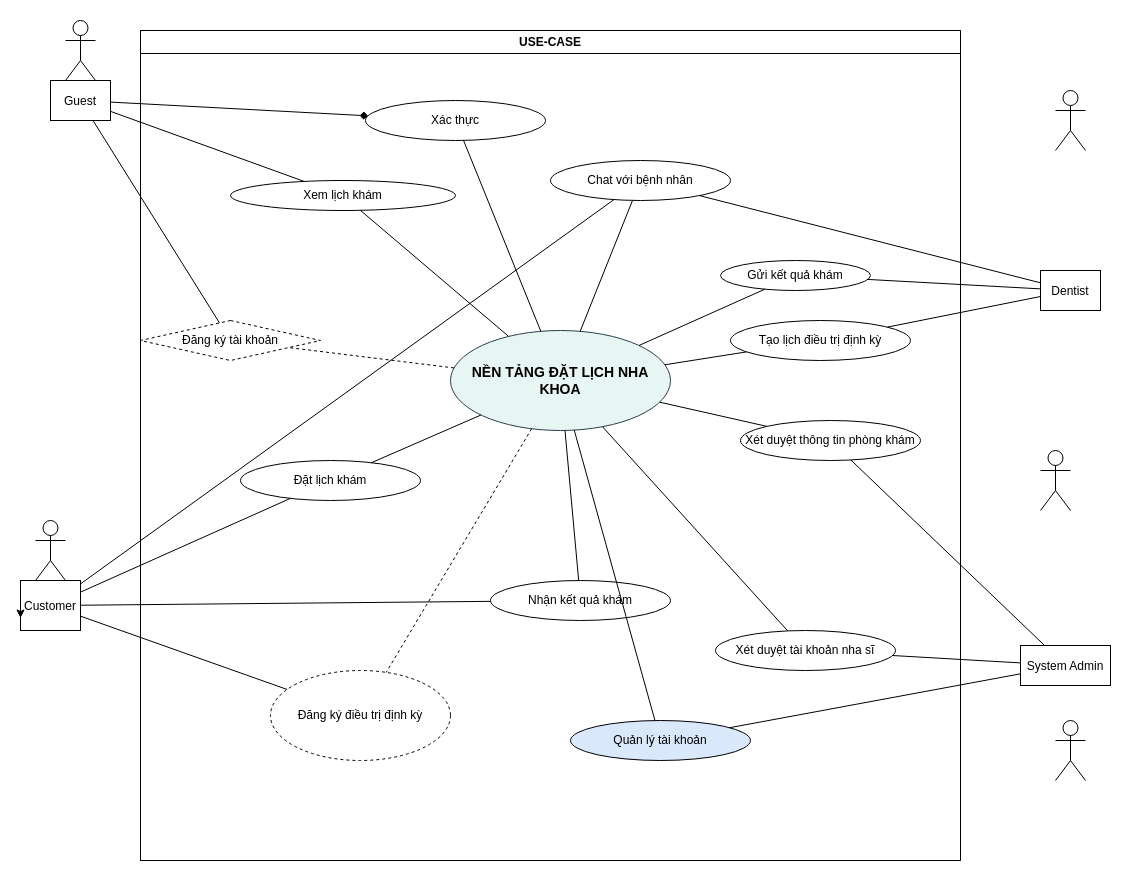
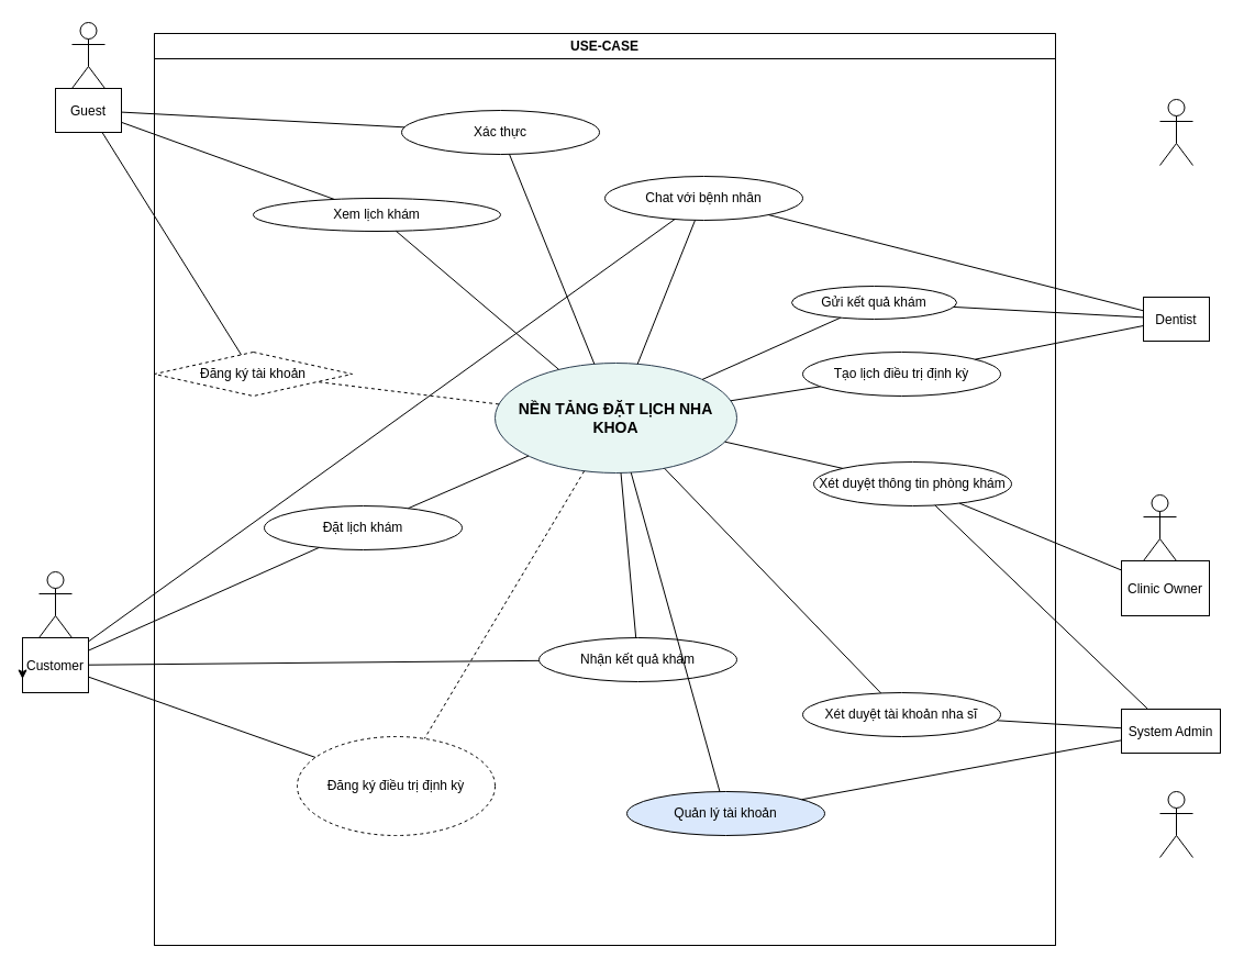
  <mxCell id="0" />
  <mxCell id="1" parent="0" />
  <mxCell id="2" value="NỀN TẢNG ĐẶT LỊCH NHA KHOA" style="ellipse;whiteSpace=wrap;html=1;aspect=fixed;fillColor=#E8F6F3;fontSize=14;fontStyle=1;strokeColor=#2C3E50;" parent="1" vertex="1"><mxGeometry x="450" y="330" width="220" height="100" as="geometry" /></mxCell>
  <mxCell id="3" value="Guest" style="shape=uml.actor;" parent="1" vertex="1"><mxGeometry x="50" y="80" width="60" height="40" as="geometry" /></mxCell>
  <mxCell id="4" value="Customer" style="shape=uml.actor;" parent="1" vertex="1"><mxGeometry x="20" y="580" width="60" height="50" as="geometry" /></mxCell>
  <mxCell id="5" value="Dentist" style="shape=uml.actor;" parent="1" vertex="1"><mxGeometry x="1040" y="270" width="60" height="40" as="geometry" /></mxCell>
+ <mxCell id="6" value="Clinic Owner" style="shape=uml.actor;" parent="1" vertex="1"><mxGeometry x="1020" y="510" width="80" height="50" as="geometry" /></mxCell>
  <mxCell id="7" value="System Admin" style="shape=uml.actor;" parent="1" vertex="1"><mxGeometry x="1020" y="645" width="90" height="40" as="geometry" /></mxCell>
  <mxCell id="8" value="Xác thực" style="ellipse;whiteSpace=wrap;html=1;" parent="1" vertex="1"><mxGeometry x="365" y="100" width="180" height="40" as="geometry" /></mxCell>
  <mxCell id="9" value="Xem lịch khám" style="ellipse;whiteSpace=wrap;html=1;" parent="1" vertex="1"><mxGeometry x="230" y="180" width="225" height="30" as="geometry" /></mxCell>
  <mxCell id="10" value="Đăng ký tài khoản" style="rhombus;whiteSpace=wrap;html=1;dashed=1;" parent="1" vertex="1"><mxGeometry x="140" y="320" width="180" height="40" as="geometry" /></mxCell>
  <mxCell id="11" value="Đặt lịch khám" style="ellipse;whiteSpace=wrap;html=1;" parent="1" vertex="1"><mxGeometry x="240" y="460" width="180" height="40" as="geometry" /></mxCell>
  <mxCell id="12" value="Nhận kết quả khám" style="ellipse;whiteSpace=wrap;html=1;" parent="1" vertex="1"><mxGeometry x="490" y="580" width="180" height="40" as="geometry" /></mxCell>
  <mxCell id="13" value="Đăng ký điều trị định kỳ" style="ellipse;whiteSpace=wrap;html=1;dashed=1;" parent="1" vertex="1"><mxGeometry x="270" y="670" width="180" height="90" as="geometry" /></mxCell>
  <mxCell id="14" value="Tạo lịch điều trị định kỳ" style="ellipse;whiteSpace=wrap;html=1;" parent="1" vertex="1"><mxGeometry x="730" y="320" width="180" height="40" as="geometry" /></mxCell>
  <mxCell id="15" value="Gửi kết quả khám" style="ellipse;whiteSpace=wrap;html=1;" parent="1" vertex="1"><mxGeometry x="720" y="260" width="150" height="30" as="geometry" /></mxCell>
  <mxCell id="16" value="Chat với bệnh nhân" style="ellipse;whiteSpace=wrap;html=1;" parent="1" vertex="1"><mxGeometry x="550" y="160" width="180" height="40" as="geometry" /></mxCell>
  <mxCell id="17" value="Xét duyệt thông tin phòng khám" style="ellipse;whiteSpace=wrap;html=1;" parent="1" vertex="1"><mxGeometry x="740" y="420" width="180" height="40" as="geometry" /></mxCell>
- <mxCell id="18" value="Xét duyệt tài khoản nha sĩ" style="ellipse;whiteSpace=wrap;html=1;" parent="1" vertex="1"><mxGeometry x="715" y="630" width="180" height="40" as="geometry" /></mxCell>
+ <mxCell id="18" value="Xét duyệt tài khoản nha sĩ" style="ellipse;whiteSpace=wrap;html=1;" parent="1" vertex="1"><mxGeometry x="730" y="630" width="180" height="40" as="geometry" /></mxCell>
  <mxCell id="19" value="Quản lý tài khoản" style="ellipse;whiteSpace=wrap;html=1;fillColor=#dae8fc;" parent="1" vertex="1"><mxGeometry x="570" y="720" width="180" height="40" as="geometry" /></mxCell>
  <mxCell id="20" style="endArrow=none;" parent="1" source="2" target="8" edge="1"><mxGeometry relative="1" as="geometry" /></mxCell>
  <mxCell id="21" style="endArrow=none;" parent="1" source="2" target="9" edge="1"><mxGeometry relative="1" as="geometry" /></mxCell>
  <mxCell id="22" style="endArrow=none;dashed=1;" parent="1" source="2" target="10" edge="1"><mxGeometry relative="1" as="geometry" /></mxCell>
  <mxCell id="23" style="endArrow=none;" parent="1" source="2" target="11" edge="1"><mxGeometry relative="1" as="geometry" /></mxCell>
  <mxCell id="24" style="endArrow=none;" parent="1" source="2" target="12" edge="1"><mxGeometry relative="1" as="geometry" /></mxCell>
  <mxCell id="25" style="endArrow=none;dashed=1;" parent="1" source="2" target="13" edge="1"><mxGeometry relative="1" as="geometry" /></mxCell>
  <mxCell id="26" style="endArrow=none;" parent="1" source="2" target="14" edge="1"><mxGeometry relative="1" as="geometry" /></mxCell>
  <mxCell id="27" style="endArrow=none;" parent="1" source="2" target="15" edge="1"><mxGeometry relative="1" as="geometry" /></mxCell>
  <mxCell id="28" style="endArrow=none;" parent="1" source="2" target="16" edge="1"><mxGeometry relative="1" as="geometry" /></mxCell>
  <mxCell id="29" style="endArrow=none;" parent="1" source="2" target="17" edge="1"><mxGeometry relative="1" as="geometry" /></mxCell>
  <mxCell id="30" style="endArrow=none;" parent="1" source="7" target="17" edge="1"><mxGeometry relative="1" as="geometry" /></mxCell>
  <mxCell id="31" style="endArrow=none;" parent="1" source="2" target="18" edge="1"><mxGeometry relative="1" as="geometry" /></mxCell>
  <mxCell id="32" style="endArrow=none;" parent="1" source="7" target="18" edge="1"><mxGeometry relative="1" as="geometry" /></mxCell>
  <mxCell id="33" style="endArrow=none;" parent="1" source="2" target="19" edge="1"><mxGeometry relative="1" as="geometry" /></mxCell>
  <mxCell id="34" style="endArrow=none;" parent="1" source="7" target="19" edge="1"><mxGeometry relative="1" as="geometry" /></mxCell>
- <mxCell id="35" style="endArrow=diamond;" parent="1" source="3" target="8" edge="1"><mxGeometry relative="1" as="geometry" /></mxCell>
+ <mxCell id="35" style="endArrow=none;" parent="1" source="3" target="8" edge="1"><mxGeometry relative="1" as="geometry" /></mxCell>
  <mxCell id="36" style="endArrow=none;" parent="1" source="3" target="9" edge="1"><mxGeometry relative="1" as="geometry" /></mxCell>
  <mxCell id="37" style="endArrow=none;" parent="1" source="3" target="10" edge="1"><mxGeometry relative="1" as="geometry" /></mxCell>
  <mxCell id="38" style="endArrow=none;" parent="1" source="4" target="11" edge="1"><mxGeometry relative="1" as="geometry" /></mxCell>
  <mxCell id="39" style="endArrow=none;" parent="1" source="4" target="12" edge="1"><mxGeometry relative="1" as="geometry" /></mxCell>
  <mxCell id="40" style="endArrow=none;" parent="1" source="4" target="13" edge="1"><mxGeometry relative="1" as="geometry" /></mxCell>
  <mxCell id="41" style="endArrow=none;" parent="1" source="4" target="16" edge="1"><mxGeometry relative="1" as="geometry" /></mxCell>
  <mxCell id="42" style="endArrow=none;" parent="1" source="5" target="14" edge="1"><mxGeometry relative="1" as="geometry" /></mxCell>
  <mxCell id="43" style="endArrow=none;" parent="1" source="5" target="15" edge="1"><mxGeometry relative="1" as="geometry" /></mxCell>
  <mxCell id="44" style="endArrow=none;" parent="1" source="5" target="16" edge="1"><mxGeometry relative="1" as="geometry" /></mxCell>
+ <mxCell id="45" style="endArrow=none;" parent="1" source="6" target="17" edge="1"><mxGeometry relative="1" as="geometry" /></mxCell>
  <mxCell id="46" style="edgeStyle=orthogonalEdgeStyle;rounded=0;orthogonalLoop=1;jettySize=auto;html=1;exitX=0;exitY=0.5;exitDx=0;exitDy=0;entryX=0;entryY=0.75;entryDx=0;entryDy=0;" edge="1" parent="1" source="4" target="4"><mxGeometry relative="1" as="geometry" /></mxCell>
  <mxCell id="47" value="" style="shape=umlActor;verticalLabelPosition=bottom;verticalAlign=top;html=1;outlineConnect=0;" vertex="1" parent="1"><mxGeometry x="65" y="20" width="30" height="60" as="geometry" /></mxCell>
  <mxCell id="48" value="" style="shape=umlActor;verticalLabelPosition=bottom;verticalAlign=top;html=1;outlineConnect=0;" vertex="1" parent="1"><mxGeometry x="35" y="520" width="30" height="60" as="geometry" /></mxCell>
  <mxCell id="49" value="" style="shape=umlActor;verticalLabelPosition=bottom;verticalAlign=top;html=1;outlineConnect=0;" vertex="1" parent="1"><mxGeometry x="1055" y="90" width="30" height="60" as="geometry" /></mxCell>
  <mxCell id="50" value="" style="shape=umlActor;verticalLabelPosition=bottom;verticalAlign=top;html=1;outlineConnect=0;" vertex="1" parent="1"><mxGeometry x="1040" y="450" width="30" height="60" as="geometry" /></mxCell>
  <mxCell id="51" value="" style="shape=umlActor;verticalLabelPosition=bottom;verticalAlign=top;html=1;outlineConnect=0;" vertex="1" parent="1"><mxGeometry x="1055" y="720" width="30" height="60" as="geometry" /></mxCell>
  <mxCell id="52" value="" style="swimlane;startSize=0;" vertex="1" parent="1"><mxGeometry x="140" y="30" width="820" height="830" as="geometry" /></mxCell>
  <mxCell id="53" value="USE-CASE" style="swimlane;whiteSpace=wrap;html=1;" vertex="1" parent="1"><mxGeometry x="140" y="30" width="820" height="830" as="geometry" /></mxCell>
